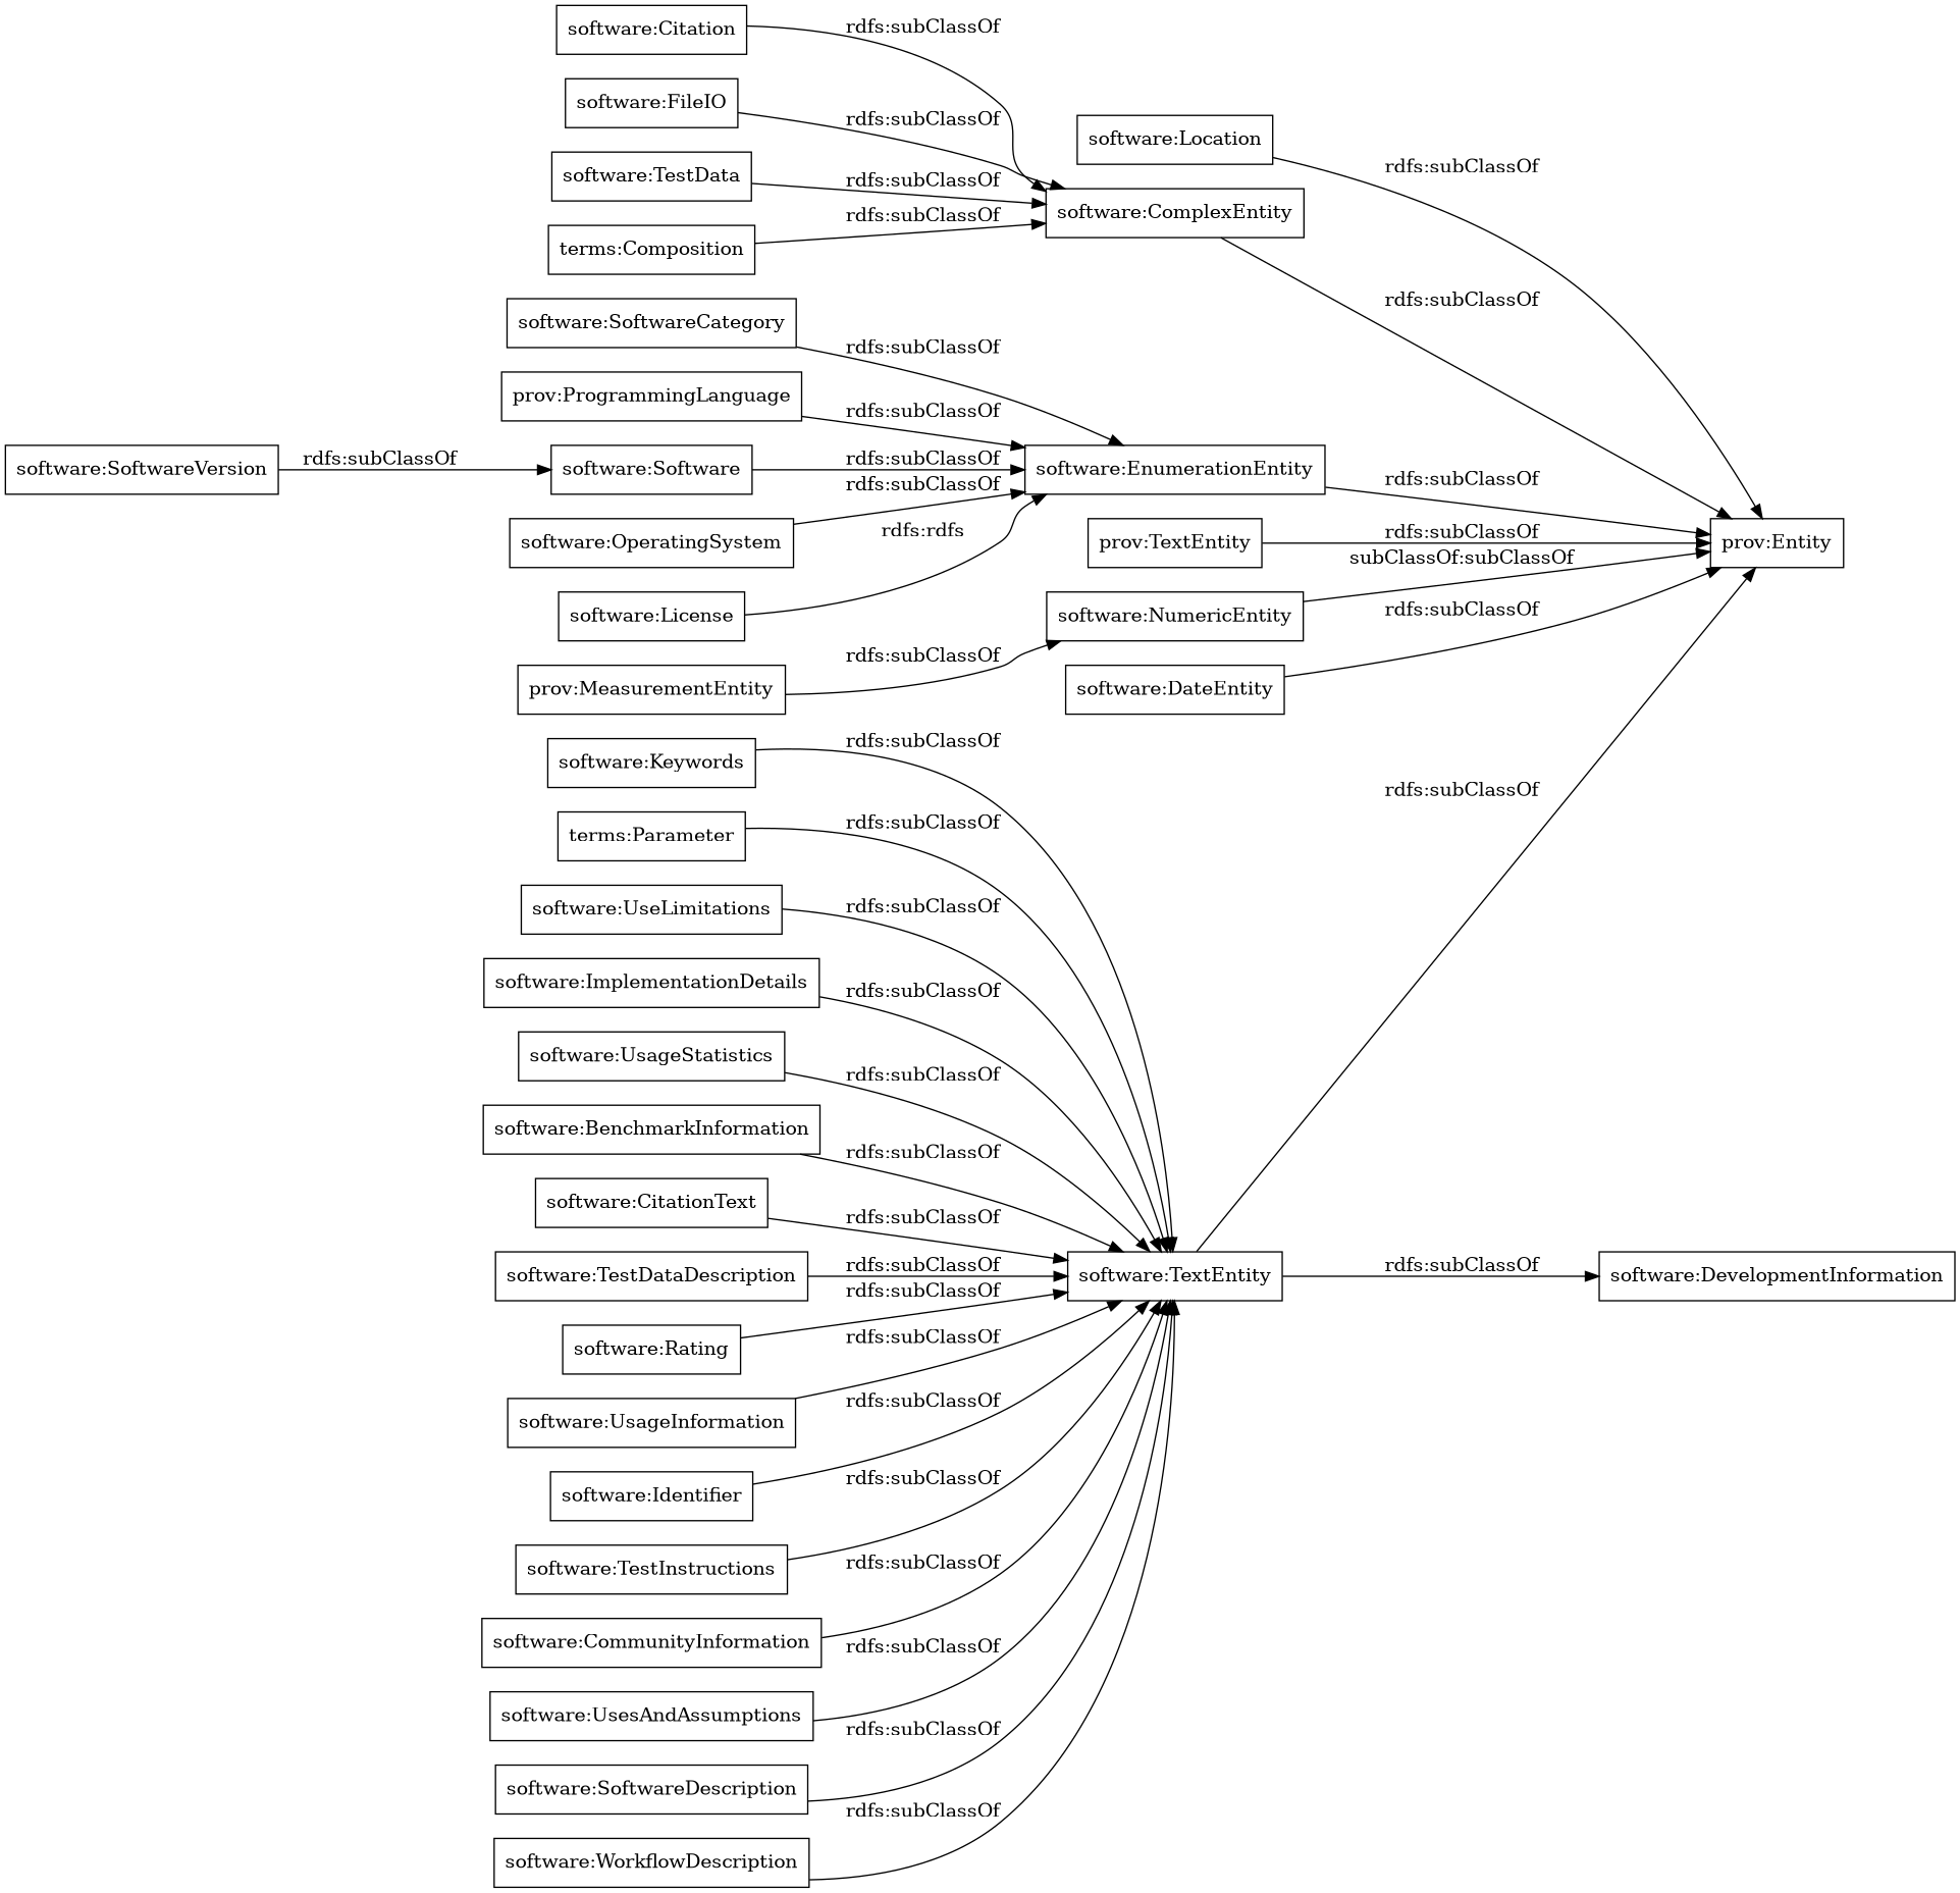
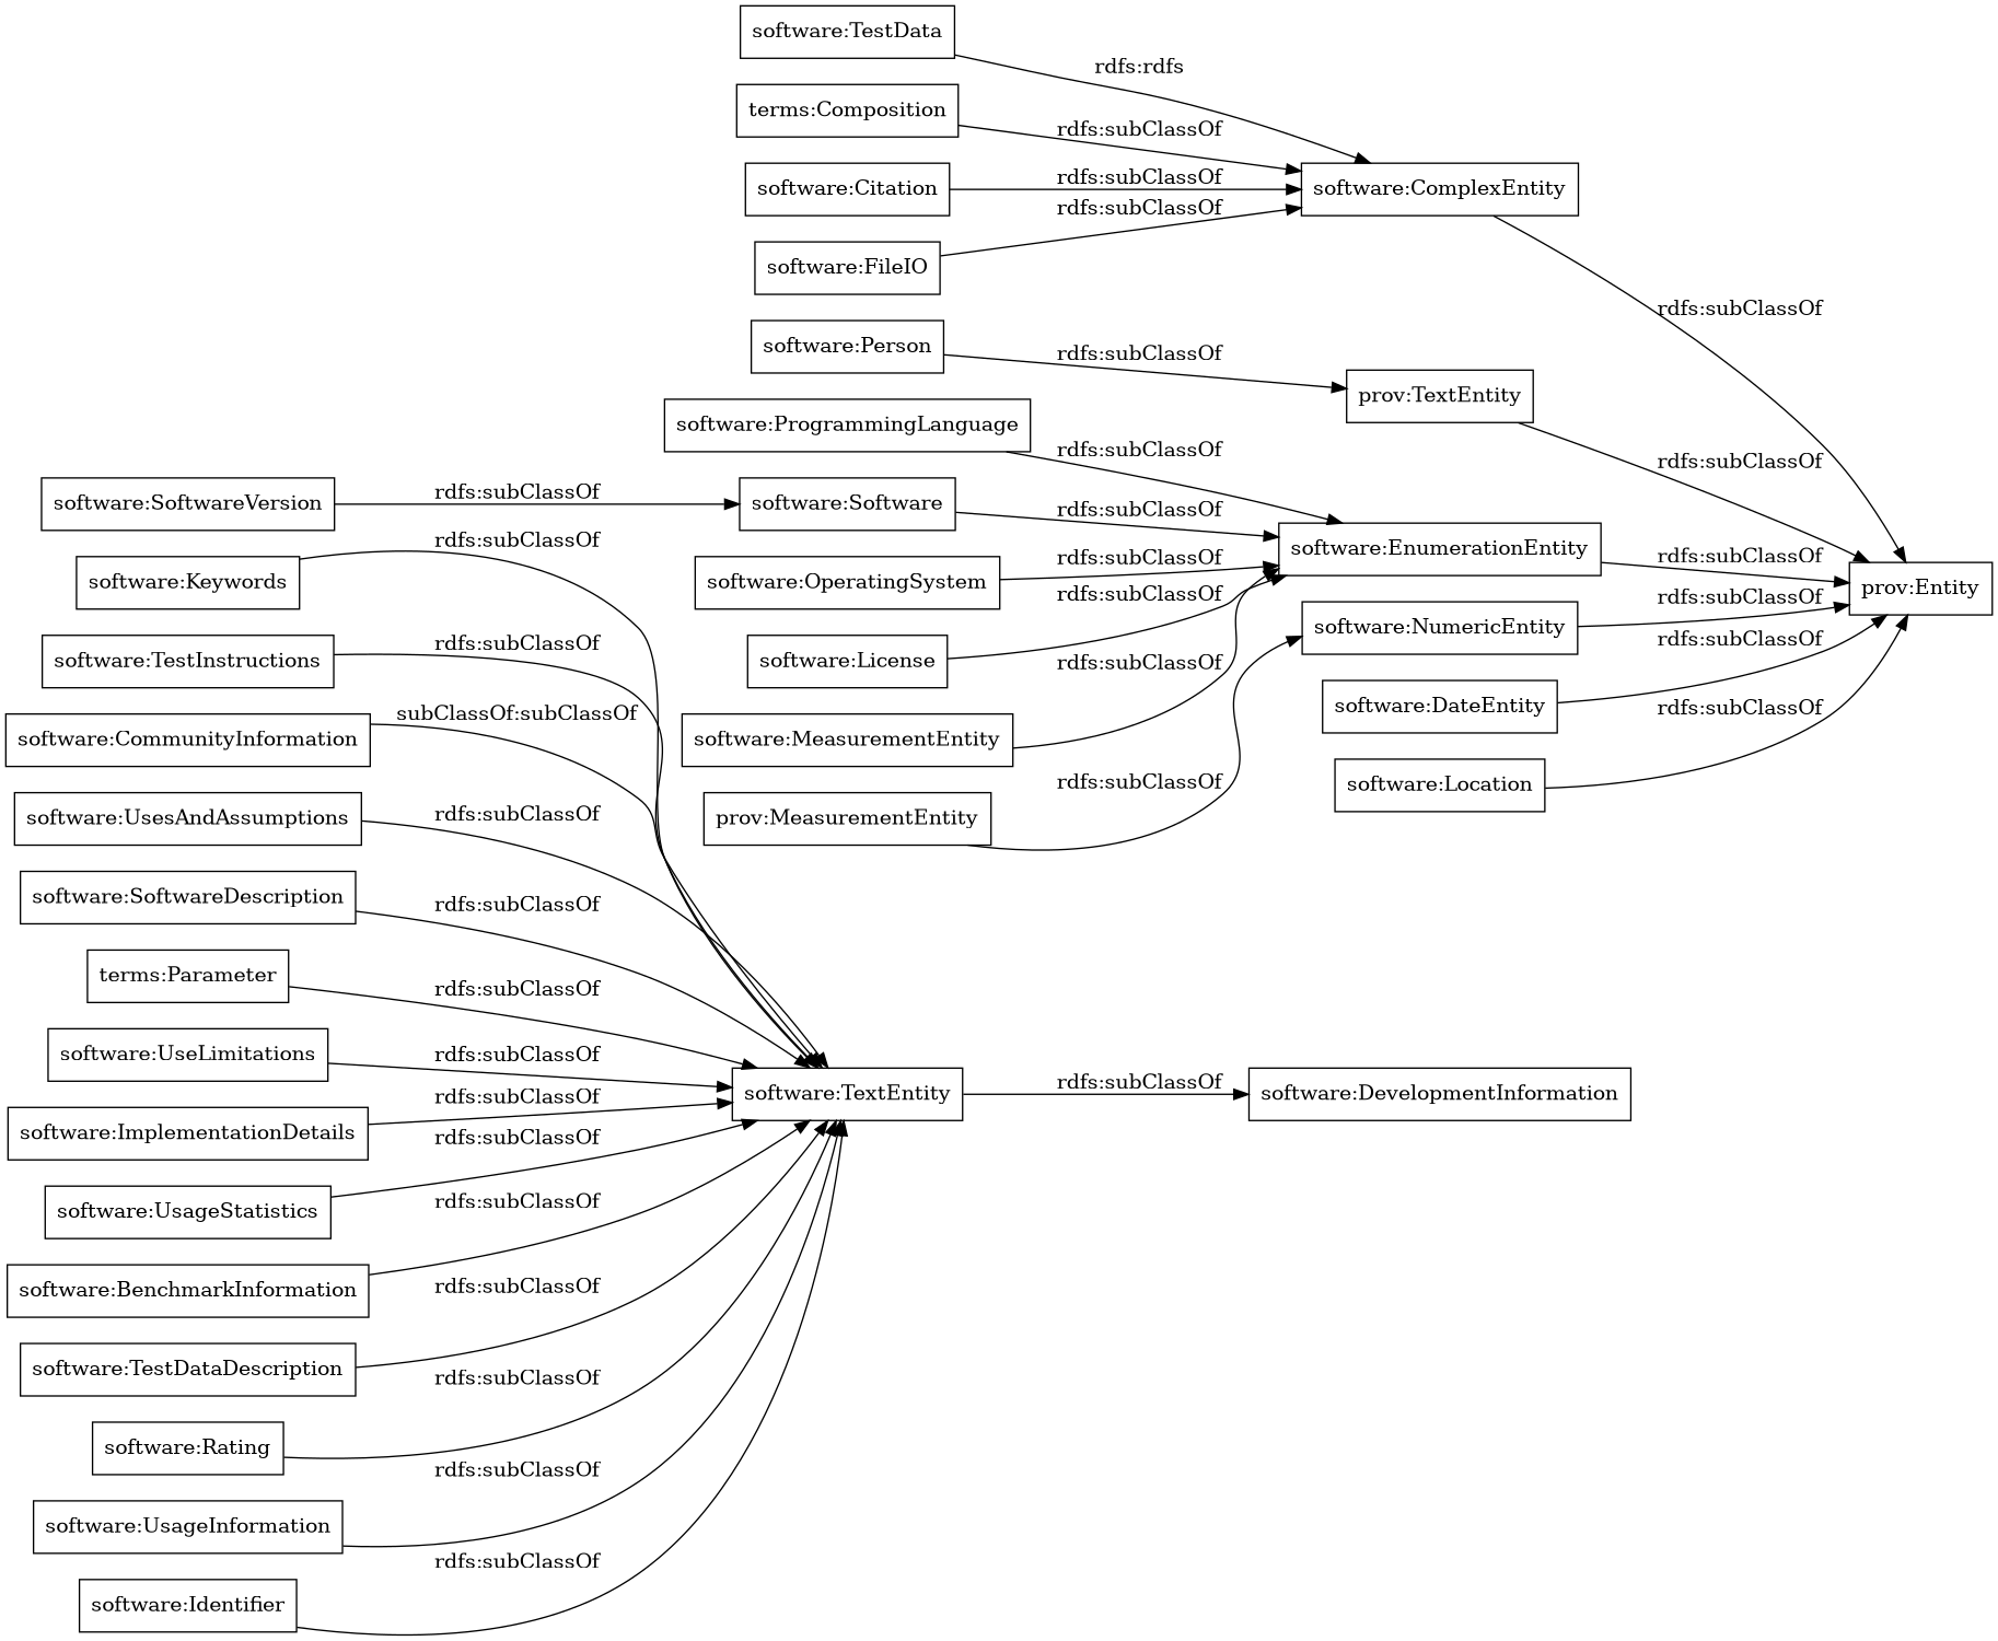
  digraph {
    rankdir=LR
    node [color=black shape=rectangle]
    "software:Keywords"
    "software:TextEntity"
    "prov:Entity"
    "software:DevelopmentInformation"
    "software:TestData"
    "software:ComplexEntity"
    n7 [label="prov:TextEntity"]
    "software:TestInstructions"
    "software:CommunityInformation"
-   "software:ProgrammingLanguage" [label="prov:ProgrammingLanguage"]
+   "software:ProgrammingLanguage"
    "software:EnumerationEntity"
    n12 [label="prov:MeasurementEntity"]
    "software:NumericEntity"
    n14 [label="terms:Composition"]
    "software:DateEntity"
    "software:SoftwareVersion"
    "software:Software"
    "software:Location"
    "software:UsesAndAssumptions"
    "software:SoftwareDescription"
    "software:OperatingSystem"
    "software:Citation"
    "software:FileIO"
-   "software:WorkflowDescription"
    "terms:Parameter"
    "software:UseLimitations"
    "software:ImplementationDetails"
    "software:UsageStatistics"
    "software:BenchmarkInformation"
-   "software:CitationText"
    "software:License"
    "software:TestDataDescription"
    "software:Rating"
    "software:UsageInformation"
-   "software:SoftwareCategory"
+   "software:SoftwareCategory" [label="software:MeasurementEntity"]
+   "software:Person"
    "software:Identifier"
    "software:Keywords" -> "software:TextEntity" [label="rdfs:subClassOf"]
-   "software:TextEntity" -> "prov:Entity" [label="rdfs:subClassOf"]
    "software:TextEntity" -> "software:DevelopmentInformation" [label="rdfs:subClassOf"]
-   "software:TestData" -> "software:ComplexEntity" [label="rdfs:subClassOf"]
+   "software:TestData" -> "software:ComplexEntity" [label="rdfs:rdfs"]
    "software:ComplexEntity" -> "prov:Entity" [label="rdfs:subClassOf"]
    n7 -> "prov:Entity" [label="rdfs:subClassOf"]
    "software:TestInstructions" -> "software:TextEntity" [label="rdfs:subClassOf"]
-   "software:CommunityInformation" -> "software:TextEntity" [label="rdfs:subClassOf"]
+   "software:CommunityInformation" -> "software:TextEntity" [label="subClassOf:subClassOf"]
    "software:ProgrammingLanguage" -> "software:EnumerationEntity" [label="rdfs:subClassOf"]
    "software:EnumerationEntity" -> "prov:Entity" [label="rdfs:subClassOf"]
    n12 -> "software:NumericEntity" [label="rdfs:subClassOf"]
-   "software:NumericEntity" -> "prov:Entity" [label="subClassOf:subClassOf"]
+   "software:NumericEntity" -> "prov:Entity" [label="rdfs:subClassOf"]
    n14 -> "software:ComplexEntity" [label="rdfs:subClassOf"]
    "software:DateEntity" -> "prov:Entity" [label="rdfs:subClassOf"]
    "software:SoftwareVersion" -> "software:Software" [label="rdfs:subClassOf"]
    "software:Software" -> "software:EnumerationEntity" [label="rdfs:subClassOf"]
    "software:Location" -> "prov:Entity" [label="rdfs:subClassOf"]
    "software:UsesAndAssumptions" -> "software:TextEntity" [label="rdfs:subClassOf"]
    "software:SoftwareDescription" -> "software:TextEntity" [label="rdfs:subClassOf"]
    "software:OperatingSystem" -> "software:EnumerationEntity" [label="rdfs:subClassOf"]
    "software:Citation" -> "software:ComplexEntity" [label="rdfs:subClassOf"]
    "software:FileIO" -> "software:ComplexEntity" [label="rdfs:subClassOf"]
-   "software:WorkflowDescription" -> "software:TextEntity" [label="rdfs:subClassOf"]
    "terms:Parameter" -> "software:TextEntity" [label="rdfs:subClassOf"]
    "software:UseLimitations" -> "software:TextEntity" [label="rdfs:subClassOf"]
    "software:ImplementationDetails" -> "software:TextEntity" [label="rdfs:subClassOf"]
    "software:UsageStatistics" -> "software:TextEntity" [label="rdfs:subClassOf"]
    "software:BenchmarkInformation" -> "software:TextEntity" [label="rdfs:subClassOf"]
-   "software:CitationText" -> "software:TextEntity" [label="rdfs:subClassOf"]
-   "software:License" -> "software:EnumerationEntity" [label="rdfs:rdfs"]
+   "software:License" -> "software:EnumerationEntity" [label="rdfs:subClassOf"]
    "software:TestDataDescription" -> "software:TextEntity" [label="rdfs:subClassOf"]
    "software:Rating" -> "software:TextEntity" [label="rdfs:subClassOf"]
    "software:UsageInformation" -> "software:TextEntity" [label="rdfs:subClassOf"]
    "software:SoftwareCategory" -> "software:EnumerationEntity" [label="rdfs:subClassOf"]
+   "software:Person" -> n7 [label="rdfs:subClassOf"]
    "software:Identifier" -> "software:TextEntity" [label="rdfs:subClassOf"]
  }
